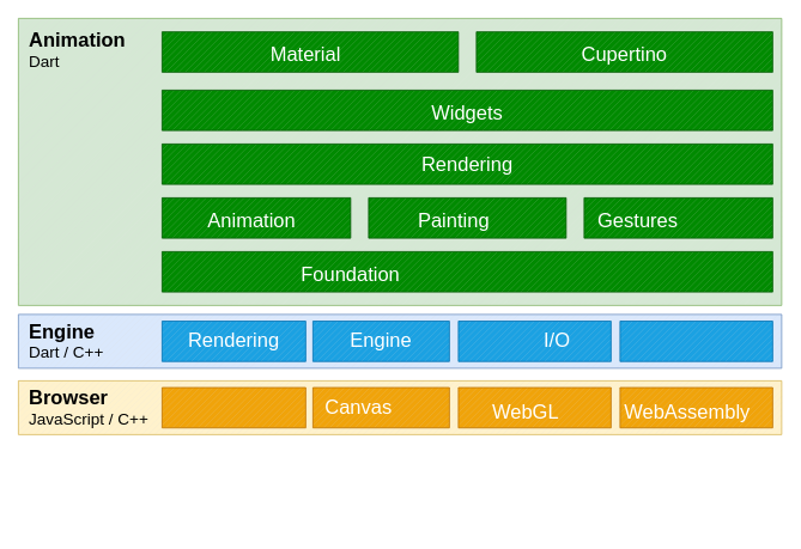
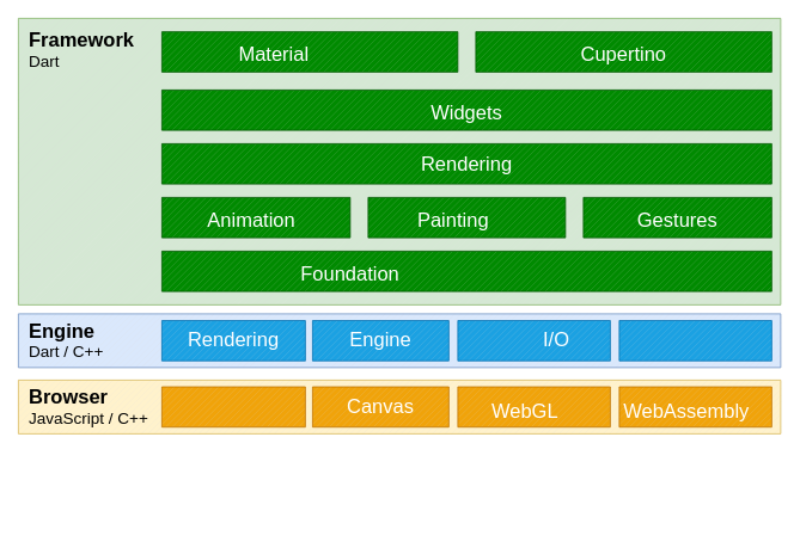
  <mxCell id="0" />
  <mxCell id="1" parent="0" />
  <mxCell id="2" value="" style="verticalLabelPosition=bottom;verticalAlign=top;html=1;shape=mxgraph.basic.patternFillRect;fillStyle=diag;step=5;fillStrokeWidth=0.2;fillStrokeColor=#dddddd;fillColor=#d5e8d4;strokeColor=#82b366;align=center;fontFamily=Helvetica;fontSize=12;fontColor=light-dark(#ffffff, #ededed);" parent="1" vertex="1"><mxGeometry x="20" y="20" width="850" height="320" as="geometry" /></mxCell>
  <mxCell id="3" value="" style="verticalLabelPosition=bottom;verticalAlign=top;html=1;shape=mxgraph.basic.patternFillRect;fillStyle=diag;step=5;fillStrokeWidth=0.2;fillStrokeColor=#dddddd;fillColor=#fff2cc;strokeColor=#d6b656;labelBackgroundColor=default;textShadow=1;" parent="1" vertex="1"><mxGeometry x="20" y="424" width="850" height="60" as="geometry" /></mxCell>
- <mxCell id="4" value="&lt;font style=&quot;font-size: 22px;&quot;&gt;&lt;b&gt;Animation&lt;/b&gt;&lt;/font&gt;&lt;div&gt;&lt;font style=&quot;font-size: 18px;&quot;&gt;Dart&lt;/font&gt;&lt;/div&gt;" style="text;html=1;align=left;verticalAlign=middle;whiteSpace=wrap;rounded=0;" parent="1" vertex="1"><mxGeometry x="30" y="30" width="120" height="50" as="geometry" /></mxCell>
+ <mxCell id="4" value="&lt;font style=&quot;font-size: 22px;&quot;&gt;&lt;b&gt;Framework&lt;/b&gt;&lt;/font&gt;&lt;div&gt;&lt;font style=&quot;font-size: 18px;&quot;&gt;Dart&lt;/font&gt;&lt;/div&gt;" style="text;html=1;align=left;verticalAlign=middle;whiteSpace=wrap;rounded=0;" parent="1" vertex="1"><mxGeometry x="30" y="30" width="120" height="50" as="geometry" /></mxCell>
  <mxCell id="5" style="edgeStyle=orthogonalEdgeStyle;rounded=0;orthogonalLoop=1;jettySize=auto;html=1;exitX=0.5;exitY=1;exitDx=0;exitDy=0;" parent="1" edge="1"><mxGeometry relative="1" as="geometry"><mxPoint x="165" y="590" as="sourcePoint" /><mxPoint x="165" y="590" as="targetPoint" /></mxGeometry></mxCell>
  <mxCell id="6" value="&lt;font style=&quot;font-size: 22px;&quot;&gt;&lt;b&gt;Browser&lt;/b&gt;&lt;/font&gt;&lt;div&gt;&lt;font style=&quot;font-size: 18px;&quot;&gt;JavaScript / C++&lt;/font&gt;&lt;/div&gt;" style="text;html=1;align=left;verticalAlign=middle;whiteSpace=wrap;rounded=0;" parent="1" vertex="1"><mxGeometry x="30" y="439" width="150" height="30" as="geometry" /></mxCell>
  <mxCell id="7" value="" style="verticalLabelPosition=bottom;verticalAlign=top;html=1;shape=mxgraph.basic.patternFillRect;fillStyle=diag;step=5;fillStrokeWidth=0.2;fillStrokeColor=#dddddd;fillColor=#008a00;fontColor=#ffffff;strokeColor=#005700;" parent="1" vertex="1"><mxGeometry x="180" y="35" width="330" height="45" as="geometry" /></mxCell>
  <mxCell id="8" value="" style="verticalLabelPosition=bottom;verticalAlign=top;html=1;shape=mxgraph.basic.patternFillRect;fillStyle=diag;step=5;fillStrokeWidth=0.2;fillStrokeColor=#dddddd;fillColor=#008a00;fontColor=#ffffff;strokeColor=#005700;" parent="1" vertex="1"><mxGeometry x="530" y="35" width="330" height="45" as="geometry" /></mxCell>
- <mxCell id="9" value="&lt;font style=&quot;font-size: 22px;&quot;&gt;Material&lt;/font&gt;" style="text;html=1;align=center;verticalAlign=middle;whiteSpace=wrap;rounded=0;fontSize=28;fontColor=light-dark(#ffffff, #ededed);" parent="1" vertex="1"><mxGeometry x="300" y="42.5" width="80" height="30" as="geometry" /></mxCell>
+ <mxCell id="9" value="&lt;font style=&quot;font-size: 22px;&quot;&gt;Material&lt;/font&gt;" style="text;html=1;align=center;verticalAlign=middle;whiteSpace=wrap;rounded=0;fontSize=28;fontColor=light-dark(#ffffff, #ededed);" parent="1" vertex="1"><mxGeometry x="265" y="42.5" width="80" height="30" as="geometry" /></mxCell>
  <mxCell id="10" value="&lt;font style=&quot;font-size: 22px;&quot;&gt;Cupertino&lt;/font&gt;" style="text;html=1;align=center;verticalAlign=middle;whiteSpace=wrap;rounded=0;fontSize=28;fontColor=light-dark(#ffffff, #ededed);" parent="1" vertex="1"><mxGeometry x="655" y="42.5" width="80" height="30" as="geometry" /></mxCell>
  <mxCell id="11" value="" style="verticalLabelPosition=bottom;verticalAlign=top;html=1;shape=mxgraph.basic.patternFillRect;fillStyle=diag;step=5;fillStrokeWidth=0.2;fillStrokeColor=#dddddd;fillColor=#008a00;fontColor=#ffffff;strokeColor=#005700;" parent="1" vertex="1"><mxGeometry x="180" y="100" width="680" height="45" as="geometry" /></mxCell>
  <mxCell id="12" value="" style="verticalLabelPosition=bottom;verticalAlign=top;html=1;shape=mxgraph.basic.patternFillRect;fillStyle=diag;step=5;fillStrokeWidth=0.2;fillStrokeColor=#dddddd;fillColor=#008a00;fontColor=#ffffff;strokeColor=#005700;" parent="1" vertex="1"><mxGeometry x="180" y="160" width="680" height="45" as="geometry" /></mxCell>
  <mxCell id="13" value="" style="verticalLabelPosition=bottom;verticalAlign=top;html=1;shape=mxgraph.basic.patternFillRect;fillStyle=diag;step=5;fillStrokeWidth=0.2;fillStrokeColor=#dddddd;fillColor=#008a00;fontColor=#ffffff;strokeColor=#005700;" parent="1" vertex="1"><mxGeometry x="180" y="280" width="680" height="45" as="geometry" /></mxCell>
  <mxCell id="14" value="" style="verticalLabelPosition=bottom;verticalAlign=top;html=1;shape=mxgraph.basic.patternFillRect;fillStyle=diag;step=5;fillStrokeWidth=0.2;fillStrokeColor=#dddddd;fillColor=#008a00;fontColor=#ffffff;strokeColor=#005700;" parent="1" vertex="1"><mxGeometry x="180" y="220" width="210" height="45" as="geometry" /></mxCell>
  <mxCell id="15" value="&lt;font style=&quot;font-size: 22px;&quot;&gt;Widgets&lt;/font&gt;&lt;span style=&quot;color: rgba(0, 0, 0, 0); font-family: monospace; font-size: 0px; text-align: start; text-wrap-mode: nowrap;&quot;&gt;%3CmxGraphModel%3E%3Croot%3E%3CmxCell%20id%3D%220%22%2F%3E%3CmxCell%20id%3D%221%22%20parent%3D%220%22%2F%3E%3CmxCell%20id%3D%222%22%20value%3D%22%26lt%3Bfont%20style%3D%26quot%3Bfont-size%3A%2022px%3B%26quot%3B%26gt%3BMaterial%26lt%3B%2Ffont%26gt%3B%22%20style%3D%22text%3Bhtml%3D1%3Balign%3Dcenter%3BverticalAlign%3Dmiddle%3BwhiteSpace%3Dwrap%3Brounded%3D0%3BfontSize%3D28%3BfontColor%3Dlight-dark(%23ffffff%2C%20%23ededed)%3B%22%20vertex%3D%221%22%20parent%3D%221%22%3E%3CmxGeometry%20x%3D%22300%22%20y%3D%2292.5%22%20width%3D%2280%22%20height%3D%2230%22%20as%3D%22geometry%22%2F%3E%3C%2FmxCell%3E%3C%2Froot%3E%3C%2FmxGraphModel%3E&lt;/span&gt;" style="text;html=1;align=center;verticalAlign=middle;whiteSpace=wrap;rounded=0;fontSize=28;fontColor=light-dark(#ffffff, #ededed);" parent="1" vertex="1"><mxGeometry x="480" y="107.5" width="80" height="30" as="geometry" /></mxCell>
  <mxCell id="16" value="&lt;span style=&quot;font-size: 22px;&quot;&gt;Rendering&lt;/span&gt;" style="text;html=1;align=center;verticalAlign=middle;whiteSpace=wrap;rounded=0;fontSize=28;fontColor=light-dark(#ffffff, #ededed);" parent="1" vertex="1"><mxGeometry x="480" y="165" width="80" height="30" as="geometry" /></mxCell>
  <mxCell id="17" value="&lt;span style=&quot;font-size: 22px;&quot;&gt;Foundation&lt;/span&gt;" style="text;html=1;align=center;verticalAlign=middle;whiteSpace=wrap;rounded=0;fontSize=28;fontColor=light-dark(#ffffff, #ededed);" parent="1" vertex="1"><mxGeometry x="350" y="287.5" width="80" height="30" as="geometry" /></mxCell>
  <mxCell id="18" value="" style="verticalLabelPosition=bottom;verticalAlign=top;html=1;shape=mxgraph.basic.patternFillRect;fillStyle=diag;step=5;fillStrokeWidth=0.2;fillStrokeColor=#dddddd;fillColor=#008a00;fontColor=#ffffff;strokeColor=#005700;" parent="1" vertex="1"><mxGeometry x="410" y="220" width="220" height="45" as="geometry" /></mxCell>
  <mxCell id="19" value="" style="verticalLabelPosition=bottom;verticalAlign=top;html=1;shape=mxgraph.basic.patternFillRect;fillStyle=diag;step=5;fillStrokeWidth=0.2;fillStrokeColor=#dddddd;fillColor=#008a00;fontColor=#ffffff;strokeColor=#005700;" parent="1" vertex="1"><mxGeometry x="650" y="220" width="210" height="45" as="geometry" /></mxCell>
  <mxCell id="20" value="&lt;span style=&quot;font-size: 22px;&quot;&gt;Animation&lt;/span&gt;" style="text;html=1;align=center;verticalAlign=middle;whiteSpace=wrap;rounded=0;fontSize=28;fontColor=light-dark(#ffffff, #ededed);" parent="1" vertex="1"><mxGeometry x="240" y="225" width="80" height="35" as="geometry" /></mxCell>
- <mxCell id="21" value="&lt;span style=&quot;font-size: 22px;&quot;&gt;Gestures&lt;/span&gt;" style="text;html=1;align=center;verticalAlign=middle;whiteSpace=wrap;rounded=0;fontSize=28;fontColor=light-dark(#ffffff, #ededed);" parent="1" vertex="1"><mxGeometry x="670" y="225" width="80" height="35" as="geometry" /></mxCell>
+ <mxCell id="21" value="&lt;span style=&quot;font-size: 22px;&quot;&gt;Gestures&lt;/span&gt;" style="text;html=1;align=center;verticalAlign=middle;whiteSpace=wrap;rounded=0;fontSize=28;fontColor=light-dark(#ffffff, #ededed);" parent="1" vertex="1"><mxGeometry x="715" y="225" width="80" height="35" as="geometry" /></mxCell>
  <mxCell id="22" value="&lt;span style=&quot;font-size: 22px;&quot;&gt;Painting&lt;/span&gt;" style="text;html=1;align=center;verticalAlign=middle;whiteSpace=wrap;rounded=0;fontSize=28;fontColor=light-dark(#ffffff, #ededed);" parent="1" vertex="1"><mxGeometry x="465" y="225" width="80" height="35" as="geometry" /></mxCell>
  <mxCell id="23" value="" style="verticalLabelPosition=bottom;verticalAlign=top;html=1;shape=mxgraph.basic.patternFillRect;fillStyle=diag;step=5;fillStrokeWidth=0.2;fillStrokeColor=#dddddd;fillColor=#f0a30a;fontColor=#000000;strokeColor=#BD7000;" parent="1" vertex="1"><mxGeometry x="180" y="431.5" width="160" height="45" as="geometry" /></mxCell>
  <mxCell id="24" value="" style="verticalLabelPosition=bottom;verticalAlign=top;html=1;shape=mxgraph.basic.patternFillRect;fillStyle=diag;step=5;fillStrokeWidth=0.2;fillStrokeColor=#dddddd;fillColor=#f0a30a;fontColor=#000000;strokeColor=#BD7000;" parent="1" vertex="1"><mxGeometry x="348" y="431.5" width="152" height="45" as="geometry" /></mxCell>
  <mxCell id="25" value="" style="verticalLabelPosition=bottom;verticalAlign=top;html=1;shape=mxgraph.basic.patternFillRect;fillStyle=diag;step=5;fillStrokeWidth=0.2;fillStrokeColor=#dddddd;fillColor=#f0a30a;fontColor=#000000;strokeColor=#BD7000;" parent="1" vertex="1"><mxGeometry x="510" y="431.5" width="170" height="45" as="geometry" /></mxCell>
  <mxCell id="26" value="" style="verticalLabelPosition=bottom;verticalAlign=top;html=1;shape=mxgraph.basic.patternFillRect;fillStyle=diag;step=5;fillStrokeWidth=0.2;fillStrokeColor=#dddddd;fillColor=#f0a30a;fontColor=#000000;strokeColor=#BD7000;" parent="1" vertex="1"><mxGeometry x="690" y="431.5" width="170" height="45" as="geometry" /></mxCell>
- <mxCell id="27" value="&lt;font style=&quot;font-size: 22px; color: rgb(255, 255, 255);&quot;&gt;Canvas&lt;/font&gt;" style="text;html=1;align=center;verticalAlign=middle;whiteSpace=wrap;rounded=0;" parent="1" vertex="1"><mxGeometry x="369" y="439" width="60" height="30" as="geometry" /></mxCell>
+ <mxCell id="27" value="&lt;font style=&quot;font-size: 22px; color: rgb(255, 255, 255);&quot;&gt;Canvas&lt;/font&gt;" style="text;html=1;align=center;verticalAlign=middle;whiteSpace=wrap;rounded=0;" parent="1" vertex="1"><mxGeometry x="394" y="439" width="60" height="30" as="geometry" /></mxCell>
  <mxCell id="28" value="&lt;font style=&quot;font-size: 22px; color: rgb(255, 255, 255);&quot;&gt;WebGL&lt;/font&gt;" style="text;html=1;align=center;verticalAlign=middle;whiteSpace=wrap;rounded=0;" parent="1" vertex="1"><mxGeometry x="555" y="444" width="60" height="30" as="geometry" /></mxCell>
  <mxCell id="29" value="&lt;font style=&quot;font-size: 22px; color: rgb(255, 255, 255);&quot;&gt;WebAssembly&lt;/font&gt;" style="text;html=1;align=center;verticalAlign=middle;whiteSpace=wrap;rounded=0;" parent="1" vertex="1"><mxGeometry x="735" y="444" width="60" height="30" as="geometry" /></mxCell>
  <mxCell id="30" value="" style="verticalLabelPosition=bottom;verticalAlign=top;html=1;shape=mxgraph.basic.patternFillRect;fillStyle=diag;step=5;fillStrokeWidth=0.2;fillStrokeColor=#dddddd;fillColor=#dae8fc;strokeColor=#6c8ebf;labelBackgroundColor=default;textShadow=1;" parent="1" vertex="1"><mxGeometry x="20" y="350" width="850" height="60" as="geometry" /></mxCell>
  <mxCell id="31" value="&lt;font style=&quot;font-size: 22px;&quot;&gt;&lt;b&gt;Engine&lt;/b&gt;&lt;/font&gt;&lt;div&gt;&lt;font style=&quot;font-size: 18px;&quot;&gt;Dart / C++&lt;/font&gt;&lt;/div&gt;" style="text;html=1;align=left;verticalAlign=middle;whiteSpace=wrap;rounded=0;" parent="1" vertex="1"><mxGeometry x="30" y="365" width="150" height="30" as="geometry" /></mxCell>
  <mxCell id="32" value="" style="verticalLabelPosition=bottom;verticalAlign=top;html=1;shape=mxgraph.basic.patternFillRect;fillStyle=diag;step=5;fillStrokeWidth=0.2;fillStrokeColor=#dddddd;fillColor=#1ba1e2;fontColor=#ffffff;strokeColor=#006EAF;" parent="1" vertex="1"><mxGeometry x="180" y="357.5" width="160" height="45" as="geometry" /></mxCell>
  <mxCell id="33" value="" style="verticalLabelPosition=bottom;verticalAlign=top;html=1;shape=mxgraph.basic.patternFillRect;fillStyle=diag;step=5;fillStrokeWidth=0.2;fillStrokeColor=#dddddd;fillColor=#1ba1e2;fontColor=#ffffff;strokeColor=#006EAF;" parent="1" vertex="1"><mxGeometry x="348" y="357.5" width="152" height="45" as="geometry" /></mxCell>
  <mxCell id="34" value="" style="verticalLabelPosition=bottom;verticalAlign=top;html=1;shape=mxgraph.basic.patternFillRect;fillStyle=diag;step=5;fillStrokeWidth=0.2;fillStrokeColor=#dddddd;fillColor=#1ba1e2;fontColor=#ffffff;strokeColor=#006EAF;" parent="1" vertex="1"><mxGeometry x="510" y="357.5" width="170" height="45" as="geometry" /></mxCell>
  <mxCell id="35" value="" style="verticalLabelPosition=bottom;verticalAlign=top;html=1;shape=mxgraph.basic.patternFillRect;fillStyle=diag;step=5;fillStrokeWidth=0.2;fillStrokeColor=#dddddd;fillColor=#1ba1e2;fontColor=#ffffff;strokeColor=#006EAF;" parent="1" vertex="1"><mxGeometry x="690" y="357.5" width="170" height="45" as="geometry" /></mxCell>
  <mxCell id="36" value="&lt;font style=&quot;font-size: 22px; color: rgb(255, 255, 255);&quot;&gt;Rendering&lt;/font&gt;" style="text;html=1;align=center;verticalAlign=middle;whiteSpace=wrap;rounded=0;" parent="1" vertex="1"><mxGeometry x="230" y="365" width="60" height="30" as="geometry" /></mxCell>
  <mxCell id="37" value="&lt;font style=&quot;font-size: 22px; color: rgb(255, 255, 255);&quot;&gt;Engine&lt;/font&gt;" style="text;html=1;align=center;verticalAlign=middle;whiteSpace=wrap;rounded=0;" parent="1" vertex="1"><mxGeometry x="394" y="365" width="60" height="30" as="geometry" /></mxCell>
  <mxCell id="38" value="&lt;font style=&quot;font-size: 22px; color: rgb(255, 255, 255);&quot;&gt;I/O&lt;/font&gt;" style="text;html=1;align=center;verticalAlign=middle;whiteSpace=wrap;rounded=0;" parent="1" vertex="1"><mxGeometry x="590" y="365" width="60" height="30" as="geometry" /></mxCell>
